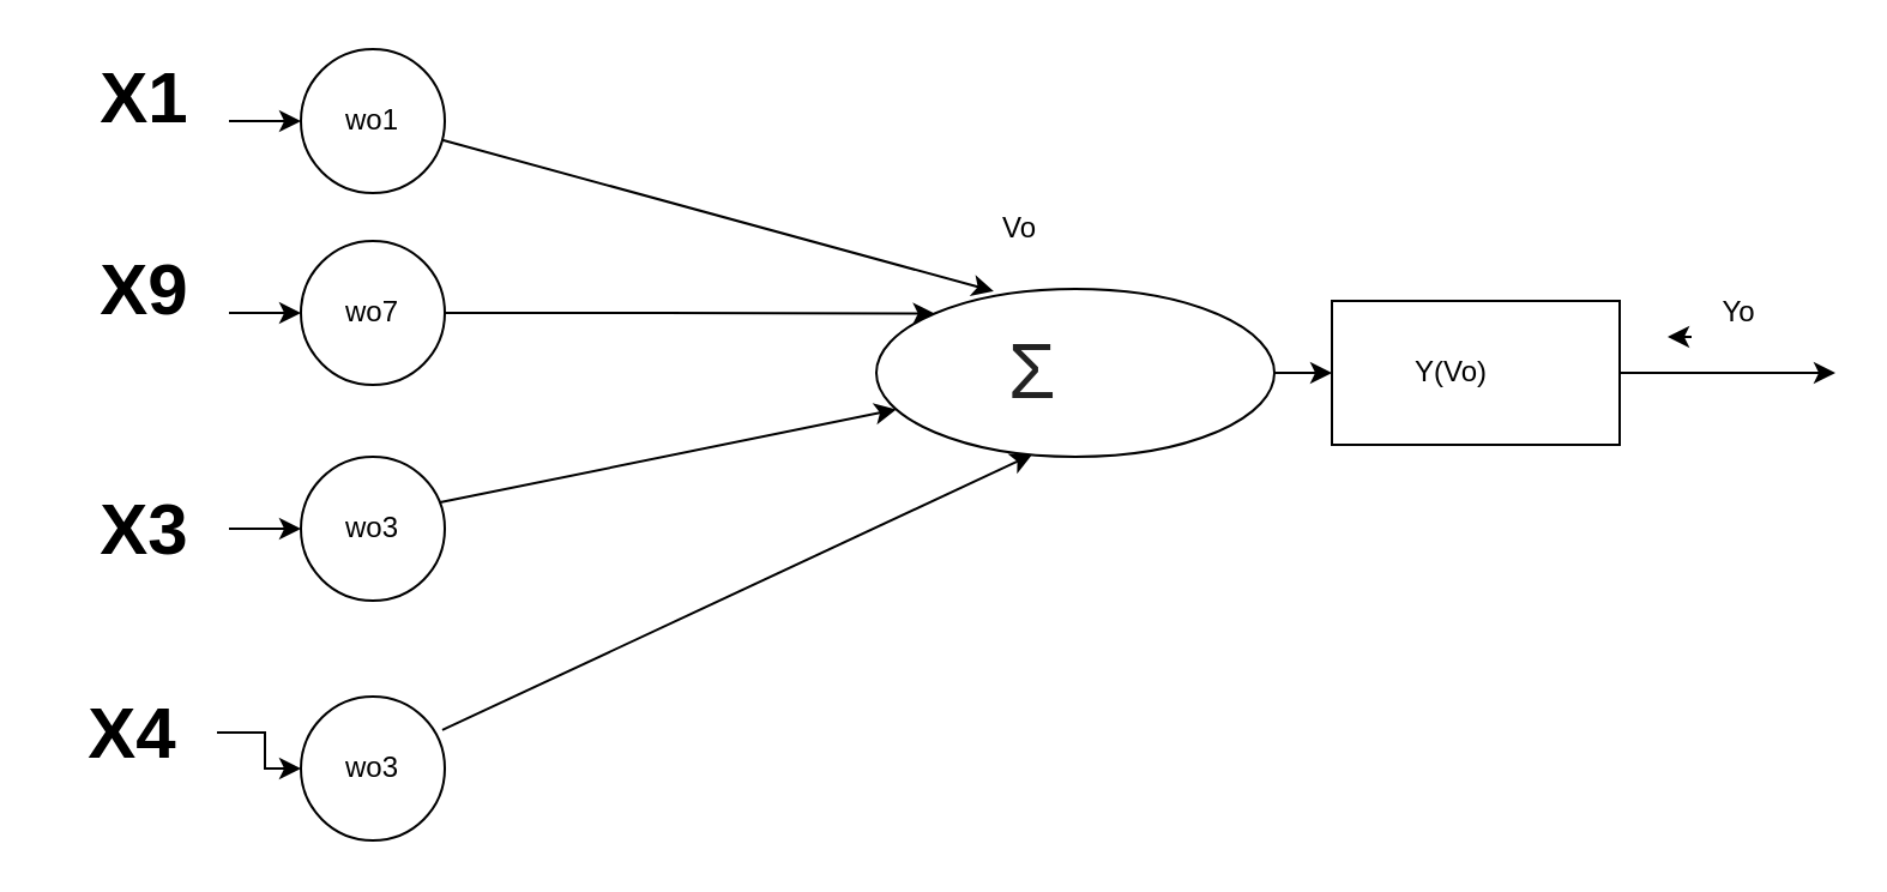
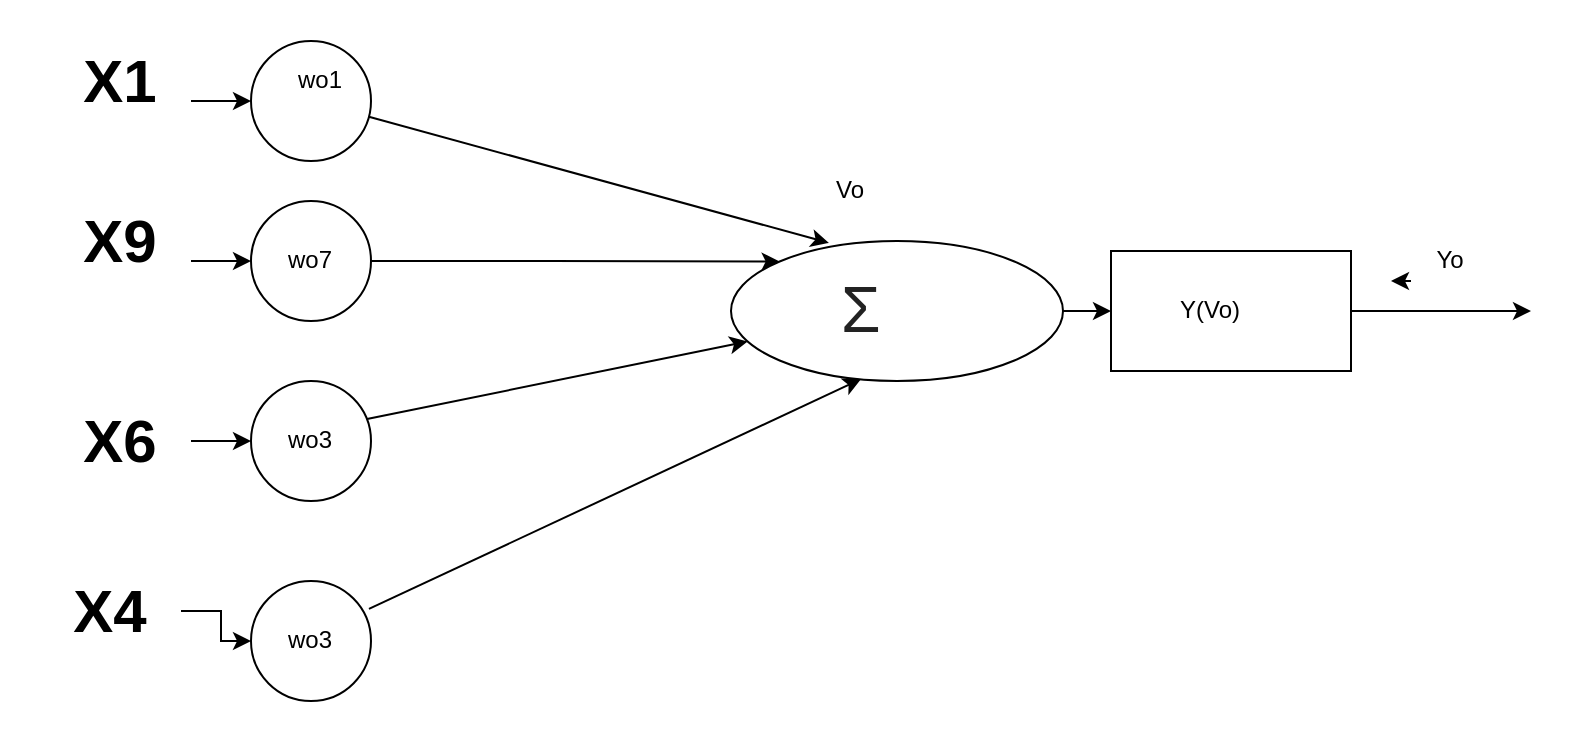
  <mxCell id="0" />
  <mxCell id="1" parent="0" />
  <mxCell id="2" value="" style="ellipse;whiteSpace=wrap;html=1;" parent="1" vertex="1"><mxGeometry x="125" y="20" width="60" height="60" as="geometry" /></mxCell>
  <mxCell id="3" value="" style="edgeStyle=orthogonalEdgeStyle;rounded=0;orthogonalLoop=1;jettySize=auto;html=1;entryX=0;entryY=0;entryDx=0;entryDy=0;" parent="1" source="4" target="5" edge="1"><mxGeometry relative="1" as="geometry" /></mxCell>
  <mxCell id="4" value="" style="ellipse;whiteSpace=wrap;html=1;" parent="1" vertex="1"><mxGeometry x="125" y="100" width="60" height="60" as="geometry" /></mxCell>
  <mxCell id="5" value="" style="ellipse;whiteSpace=wrap;html=1;" parent="1" vertex="1"><mxGeometry x="365" y="120" width="166" height="70" as="geometry" /></mxCell>
  <mxCell id="6" value="" style="ellipse;whiteSpace=wrap;html=1;" parent="1" vertex="1"><mxGeometry x="125" y="190" width="60" height="60" as="geometry" /></mxCell>
  <mxCell id="7" value="" style="endArrow=classic;html=1;entryX=0.295;entryY=0.014;entryDx=0;entryDy=0;entryPerimeter=0;" parent="1" source="2" edge="1" target="5"><mxGeometry width="50" height="50" relative="1" as="geometry"><mxPoint x="365" y="190" as="sourcePoint" /><mxPoint x="345" y="110" as="targetPoint" /></mxGeometry></mxCell>
  <mxCell id="8" value="" style="endArrow=classic;html=1;exitX=0.967;exitY=0.317;exitDx=0;exitDy=0;exitPerimeter=0;" parent="1" source="6" target="5" edge="1"><mxGeometry width="50" height="50" relative="1" as="geometry"><mxPoint x="365" y="190" as="sourcePoint" /><mxPoint x="415" y="140" as="targetPoint" /></mxGeometry></mxCell>
  <mxCell id="9" value="" style="endArrow=classic;html=1;exitX=1;exitY=0.5;exitDx=0;exitDy=0;" parent="1" source="5" target="10" edge="1"><mxGeometry width="50" height="50" relative="1" as="geometry"><mxPoint x="375" y="215" as="sourcePoint" /><mxPoint x="615" y="155" as="targetPoint" /></mxGeometry></mxCell>
  <mxCell id="10" value="" style="rounded=0;whiteSpace=wrap;html=1;" parent="1" vertex="1"><mxGeometry x="555" y="125" width="120" height="60" as="geometry" /></mxCell>
  <mxCell id="11" value="" style="endArrow=classic;html=1;exitX=1;exitY=0.5;exitDx=0;exitDy=0;" parent="1" source="10" edge="1"><mxGeometry width="50" height="50" relative="1" as="geometry"><mxPoint x="715" y="175" as="sourcePoint" /><mxPoint x="765" y="155" as="targetPoint" /></mxGeometry></mxCell>
  <mxCell id="12" value="" style="edgeStyle=orthogonalEdgeStyle;rounded=0;orthogonalLoop=1;jettySize=auto;html=1;exitX=1;exitY=0.75;exitDx=0;exitDy=0;" parent="1" source="13" target="2" edge="1"><mxGeometry relative="1" as="geometry" /></mxCell>
  <mxCell id="13" value="&lt;font size=&quot;1&quot;&gt;&lt;b style=&quot;font-size: 30px&quot;&gt;X1&lt;/b&gt;&lt;/font&gt;" style="text;html=1;strokeColor=none;fillColor=none;align=center;verticalAlign=middle;whiteSpace=wrap;rounded=0;" parent="1" vertex="1"><mxGeometry x="25" y="20" width="70" height="40" as="geometry" /></mxCell>
  <mxCell id="14" style="edgeStyle=orthogonalEdgeStyle;rounded=0;orthogonalLoop=1;jettySize=auto;html=1;entryX=0;entryY=0.5;entryDx=0;entryDy=0;exitX=1;exitY=0.75;exitDx=0;exitDy=0;" parent="1" edge="1" target="4" source="15"><mxGeometry relative="1" as="geometry"><mxPoint x="95" y="120" as="sourcePoint" /><mxPoint x="145" y="120" as="targetPoint" /></mxGeometry></mxCell>
  <mxCell id="15" value="&lt;font size=&quot;1&quot;&gt;&lt;b style=&quot;font-size: 30px&quot;&gt;X9&lt;/b&gt;&lt;/font&gt;" style="text;html=1;strokeColor=none;fillColor=none;align=center;verticalAlign=middle;whiteSpace=wrap;rounded=0;" parent="1" vertex="1"><mxGeometry x="25" y="100" width="70" height="40" as="geometry" /></mxCell>
  <mxCell id="16" value="" style="edgeStyle=orthogonalEdgeStyle;rounded=0;orthogonalLoop=1;jettySize=auto;html=1;" parent="1" source="17" target="6" edge="1"><mxGeometry relative="1" as="geometry" /></mxCell>
- <mxCell id="17" value="&lt;font size=&quot;1&quot;&gt;&lt;b style=&quot;font-size: 30px&quot;&gt;X3&lt;/b&gt;&lt;/font&gt;" style="text;html=1;strokeColor=none;fillColor=none;align=center;verticalAlign=middle;whiteSpace=wrap;rounded=0;" parent="1" vertex="1"><mxGeometry x="25" y="200" width="70" height="40" as="geometry" /></mxCell>
- <mxCell id="18" value="wo1" style="text;html=1;strokeColor=none;fillColor=none;align=center;verticalAlign=middle;whiteSpace=wrap;rounded=0;" parent="1" vertex="1"><mxGeometry x="135" y="40" width="40" height="20" as="geometry" /></mxCell>
+ <mxCell id="17" value="&lt;font size=&quot;1&quot;&gt;&lt;b style=&quot;font-size: 30px&quot;&gt;X6&lt;/b&gt;&lt;/font&gt;" style="text;html=1;strokeColor=none;fillColor=none;align=center;verticalAlign=middle;whiteSpace=wrap;rounded=0;" parent="1" vertex="1"><mxGeometry x="25" y="200" width="70" height="40" as="geometry" /></mxCell>
+ <mxCell id="18" value="wo1" style="text;html=1;strokeColor=none;fillColor=none;align=center;verticalAlign=middle;whiteSpace=wrap;rounded=0;" parent="1" vertex="1"><mxGeometry x="140" y="30" width="40" height="20" as="geometry" /></mxCell>
  <mxCell id="19" value="wo3" style="text;html=1;strokeColor=none;fillColor=none;align=center;verticalAlign=middle;whiteSpace=wrap;rounded=0;" parent="1" vertex="1"><mxGeometry x="135" y="210" width="40" height="20" as="geometry" /></mxCell>
  <mxCell id="20" value="wo7" style="text;html=1;strokeColor=none;fillColor=none;align=center;verticalAlign=middle;whiteSpace=wrap;rounded=0;" parent="1" vertex="1"><mxGeometry x="135" y="120" width="40" height="20" as="geometry" /></mxCell>
  <mxCell id="21" value="Vo" style="text;html=1;strokeColor=none;fillColor=none;align=center;verticalAlign=middle;whiteSpace=wrap;rounded=0;" parent="1" vertex="1"><mxGeometry x="405" y="85" width="40" height="20" as="geometry" /></mxCell>
  <mxCell id="22" value="Y(Vo)" style="text;html=1;strokeColor=none;fillColor=none;align=center;verticalAlign=middle;whiteSpace=wrap;rounded=0;" parent="1" vertex="1"><mxGeometry x="585" y="145" width="40" height="20" as="geometry" /></mxCell>
  <mxCell id="23" style="edgeStyle=orthogonalEdgeStyle;rounded=0;orthogonalLoop=1;jettySize=auto;html=1;exitX=0;exitY=1;exitDx=0;exitDy=0;" edge="1" parent="1" source="24"><mxGeometry relative="1" as="geometry"><mxPoint x="695" y="140" as="targetPoint" /></mxGeometry></mxCell>
  <mxCell id="24" value="Yo" style="text;html=1;strokeColor=none;fillColor=none;align=center;verticalAlign=middle;whiteSpace=wrap;rounded=0;" parent="1" vertex="1"><mxGeometry x="705" y="120" width="40" height="20" as="geometry" /></mxCell>
  <mxCell id="25" value="&lt;span style=&quot;color: rgb(34 , 34 , 34) ; font-family: &amp;#34;arial&amp;#34; , sans-serif ; text-align: left ; background-color: rgb(255 , 255 , 255)&quot;&gt;&lt;font style=&quot;font-size: 32px&quot;&gt;&amp;nbsp;Σ&lt;/font&gt;&lt;/span&gt;" style="text;html=1;strokeColor=none;fillColor=none;align=center;verticalAlign=middle;whiteSpace=wrap;rounded=0;" parent="1" vertex="1"><mxGeometry x="406" y="145" width="40" height="20" as="geometry" /></mxCell>
  <mxCell id="26" value="" style="ellipse;whiteSpace=wrap;html=1;" vertex="1" parent="1"><mxGeometry x="125" y="290" width="60" height="60" as="geometry" /></mxCell>
  <mxCell id="27" value="wo3" style="text;html=1;strokeColor=none;fillColor=none;align=center;verticalAlign=middle;whiteSpace=wrap;rounded=0;" vertex="1" parent="1"><mxGeometry x="135" y="310" width="40" height="20" as="geometry" /></mxCell>
  <mxCell id="28" value="" style="endArrow=classic;html=1;exitX=0.983;exitY=0.233;exitDx=0;exitDy=0;exitPerimeter=0;entryX=0.392;entryY=0.986;entryDx=0;entryDy=0;entryPerimeter=0;" edge="1" parent="1" source="26" target="5"><mxGeometry width="50" height="50" relative="1" as="geometry"><mxPoint x="213.02" y="219.02" as="sourcePoint" /><mxPoint x="363" y="160" as="targetPoint" /></mxGeometry></mxCell>
  <mxCell id="29" value="" style="edgeStyle=orthogonalEdgeStyle;rounded=0;orthogonalLoop=1;jettySize=auto;html=1;entryX=0;entryY=0.5;entryDx=0;entryDy=0;" edge="1" parent="1" source="30" target="26"><mxGeometry relative="1" as="geometry"><mxPoint x="115" y="320" as="targetPoint" /></mxGeometry></mxCell>
  <mxCell id="30" value="&lt;font size=&quot;1&quot;&gt;&lt;b style=&quot;font-size: 30px&quot;&gt;X4&lt;/b&gt;&lt;/font&gt;" style="text;html=1;strokeColor=none;fillColor=none;align=center;verticalAlign=middle;whiteSpace=wrap;rounded=0;" vertex="1" parent="1"><mxGeometry x="20" y="285" width="70" height="40" as="geometry" /></mxCell>
